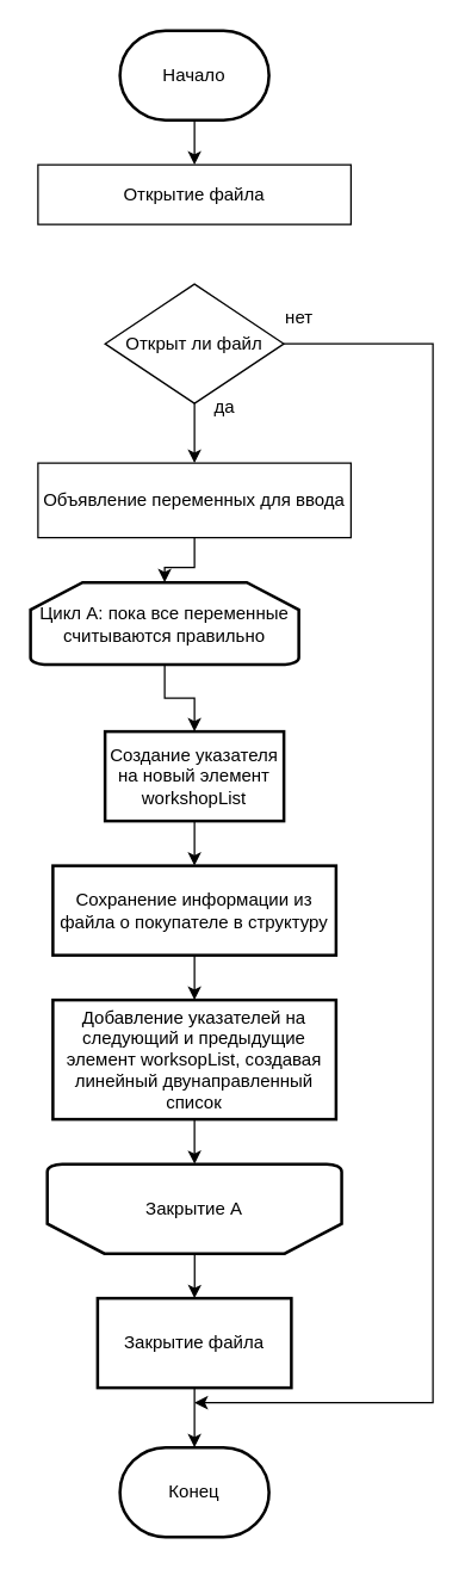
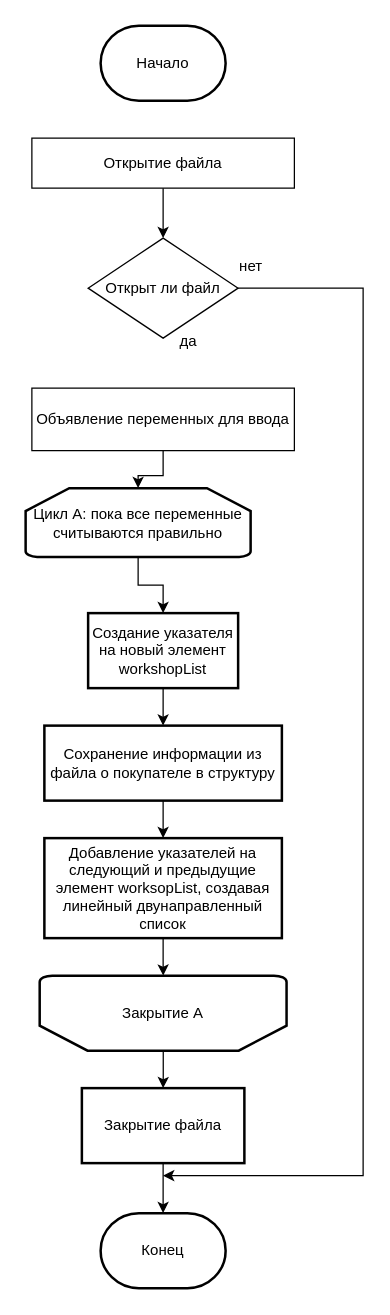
  <mxCell id="0" />
  <mxCell id="1" parent="0" />
- <mxCell id="2" value="" style="edgeStyle=orthogonalEdgeStyle;rounded=0;orthogonalLoop=1;jettySize=auto;html=1;" edge="1" parent="1" source="3" target="6"><mxGeometry relative="1" as="geometry" /></mxCell>
  <mxCell id="3" value="Начало" style="strokeWidth=2;html=1;shape=mxgraph.flowchart.terminator;whiteSpace=wrap;" vertex="1" parent="1"><mxGeometry x="80" y="20" width="100" height="60" as="geometry" /></mxCell>
  <mxCell id="4" value="Конец" style="strokeWidth=2;html=1;shape=mxgraph.flowchart.terminator;whiteSpace=wrap;" vertex="1" parent="1"><mxGeometry x="80" y="970" width="100" height="60" as="geometry" /></mxCell>
+ <mxCell id="5" value="" style="edgeStyle=orthogonalEdgeStyle;rounded=0;orthogonalLoop=1;jettySize=auto;html=1;" edge="1" parent="1" source="6" target="9"><mxGeometry relative="1" as="geometry" /></mxCell>
  <mxCell id="6" value="Открытие файла" style="rounded=0;whiteSpace=wrap;html=1;" vertex="1" parent="1"><mxGeometry x="25" y="110" width="210" height="40" as="geometry" /></mxCell>
- <mxCell id="7" value="" style="edgeStyle=orthogonalEdgeStyle;rounded=0;orthogonalLoop=1;jettySize=auto;html=1;" edge="1" parent="1" source="9" target="11"><mxGeometry relative="1" as="geometry" /></mxCell>
  <mxCell id="8" style="edgeStyle=orthogonalEdgeStyle;rounded=0;orthogonalLoop=1;jettySize=auto;html=1;exitX=1;exitY=0.5;exitDx=0;exitDy=0;" edge="1" parent="1" source="9"><mxGeometry relative="1" as="geometry"><mxPoint x="130" y="940" as="targetPoint" /><Array as="points"><mxPoint x="290" y="230" /><mxPoint x="290" y="940" /><mxPoint x="130" y="940" /></Array></mxGeometry></mxCell>
  <mxCell id="9" value="Открыт ли файл" style="rhombus;whiteSpace=wrap;html=1;rounded=0;" vertex="1" parent="1"><mxGeometry x="70" y="190" width="120" height="80" as="geometry" /></mxCell>
  <mxCell id="10" value="" style="edgeStyle=orthogonalEdgeStyle;rounded=0;orthogonalLoop=1;jettySize=auto;html=1;" edge="1" parent="1" source="11" target="13"><mxGeometry relative="1" as="geometry" /></mxCell>
  <mxCell id="11" value="Объявление переменных для ввода" style="whiteSpace=wrap;html=1;rounded=0;" vertex="1" parent="1"><mxGeometry x="25" y="310" width="210" height="50" as="geometry" /></mxCell>
  <mxCell id="12" value="" style="edgeStyle=orthogonalEdgeStyle;rounded=0;orthogonalLoop=1;jettySize=auto;html=1;" edge="1" parent="1" source="13" target="23"><mxGeometry relative="1" as="geometry" /></mxCell>
  <mxCell id="13" value="Цикл А: пока все переменные считываются правильно" style="strokeWidth=2;html=1;shape=mxgraph.flowchart.loop_limit;whiteSpace=wrap;" vertex="1" parent="1"><mxGeometry x="20" y="390" width="180" height="55" as="geometry" /></mxCell>
  <mxCell id="14" value="" style="edgeStyle=orthogonalEdgeStyle;rounded=0;orthogonalLoop=1;jettySize=auto;html=1;" edge="1" parent="1" source="15" target="25"><mxGeometry relative="1" as="geometry" /></mxCell>
  <mxCell id="15" value="Сохранение информации из файла о покупателе в структуру" style="whiteSpace=wrap;html=1;strokeWidth=2;" vertex="1" parent="1"><mxGeometry x="35" y="580" width="190" height="60" as="geometry" /></mxCell>
  <mxCell id="16" value="" style="edgeStyle=orthogonalEdgeStyle;rounded=0;orthogonalLoop=1;jettySize=auto;html=1;" edge="1" parent="1" source="17" target="19"><mxGeometry relative="1" as="geometry" /></mxCell>
  <mxCell id="17" value="Закрытие А" style="strokeWidth=2;html=1;shape=mxgraph.flowchart.loop_limit;whiteSpace=wrap;direction=west;" vertex="1" parent="1"><mxGeometry x="31.25" y="780" width="197.5" height="60" as="geometry" /></mxCell>
  <mxCell id="18" value="" style="edgeStyle=orthogonalEdgeStyle;rounded=0;orthogonalLoop=1;jettySize=auto;html=1;" edge="1" parent="1" source="19" target="4"><mxGeometry relative="1" as="geometry" /></mxCell>
  <mxCell id="19" value="Закрытие файла" style="whiteSpace=wrap;html=1;strokeWidth=2;" vertex="1" parent="1"><mxGeometry x="65" y="870" width="130" height="60" as="geometry" /></mxCell>
  <mxCell id="20" value="нет" style="text;html=1;align=center;verticalAlign=middle;resizable=0;points=[];autosize=1;strokeColor=none;fillColor=none;" vertex="1" parent="1"><mxGeometry x="180" y="198" width="40" height="30" as="geometry" /></mxCell>
  <mxCell id="21" value="да" style="text;html=1;align=center;verticalAlign=middle;resizable=0;points=[];autosize=1;strokeColor=none;fillColor=none;" vertex="1" parent="1"><mxGeometry x="130" y="258" width="40" height="30" as="geometry" /></mxCell>
  <mxCell id="22" value="" style="edgeStyle=orthogonalEdgeStyle;rounded=0;orthogonalLoop=1;jettySize=auto;html=1;" edge="1" parent="1" source="23" target="15"><mxGeometry relative="1" as="geometry" /></mxCell>
  <mxCell id="23" value="Создание указателя на новый элемент workshopList" style="whiteSpace=wrap;html=1;strokeWidth=2;" vertex="1" parent="1"><mxGeometry x="70" y="490" width="120" height="60" as="geometry" /></mxCell>
  <mxCell id="24" value="" style="edgeStyle=orthogonalEdgeStyle;rounded=0;orthogonalLoop=1;jettySize=auto;html=1;" edge="1" parent="1" source="25" target="17"><mxGeometry relative="1" as="geometry" /></mxCell>
  <mxCell id="25" value="Добавление указателей на следующий и предыдущие элемент worksopList, создавая линейный двунаправленный список" style="whiteSpace=wrap;html=1;strokeWidth=2;" vertex="1" parent="1"><mxGeometry x="35" y="670" width="190" height="80" as="geometry" /></mxCell>
